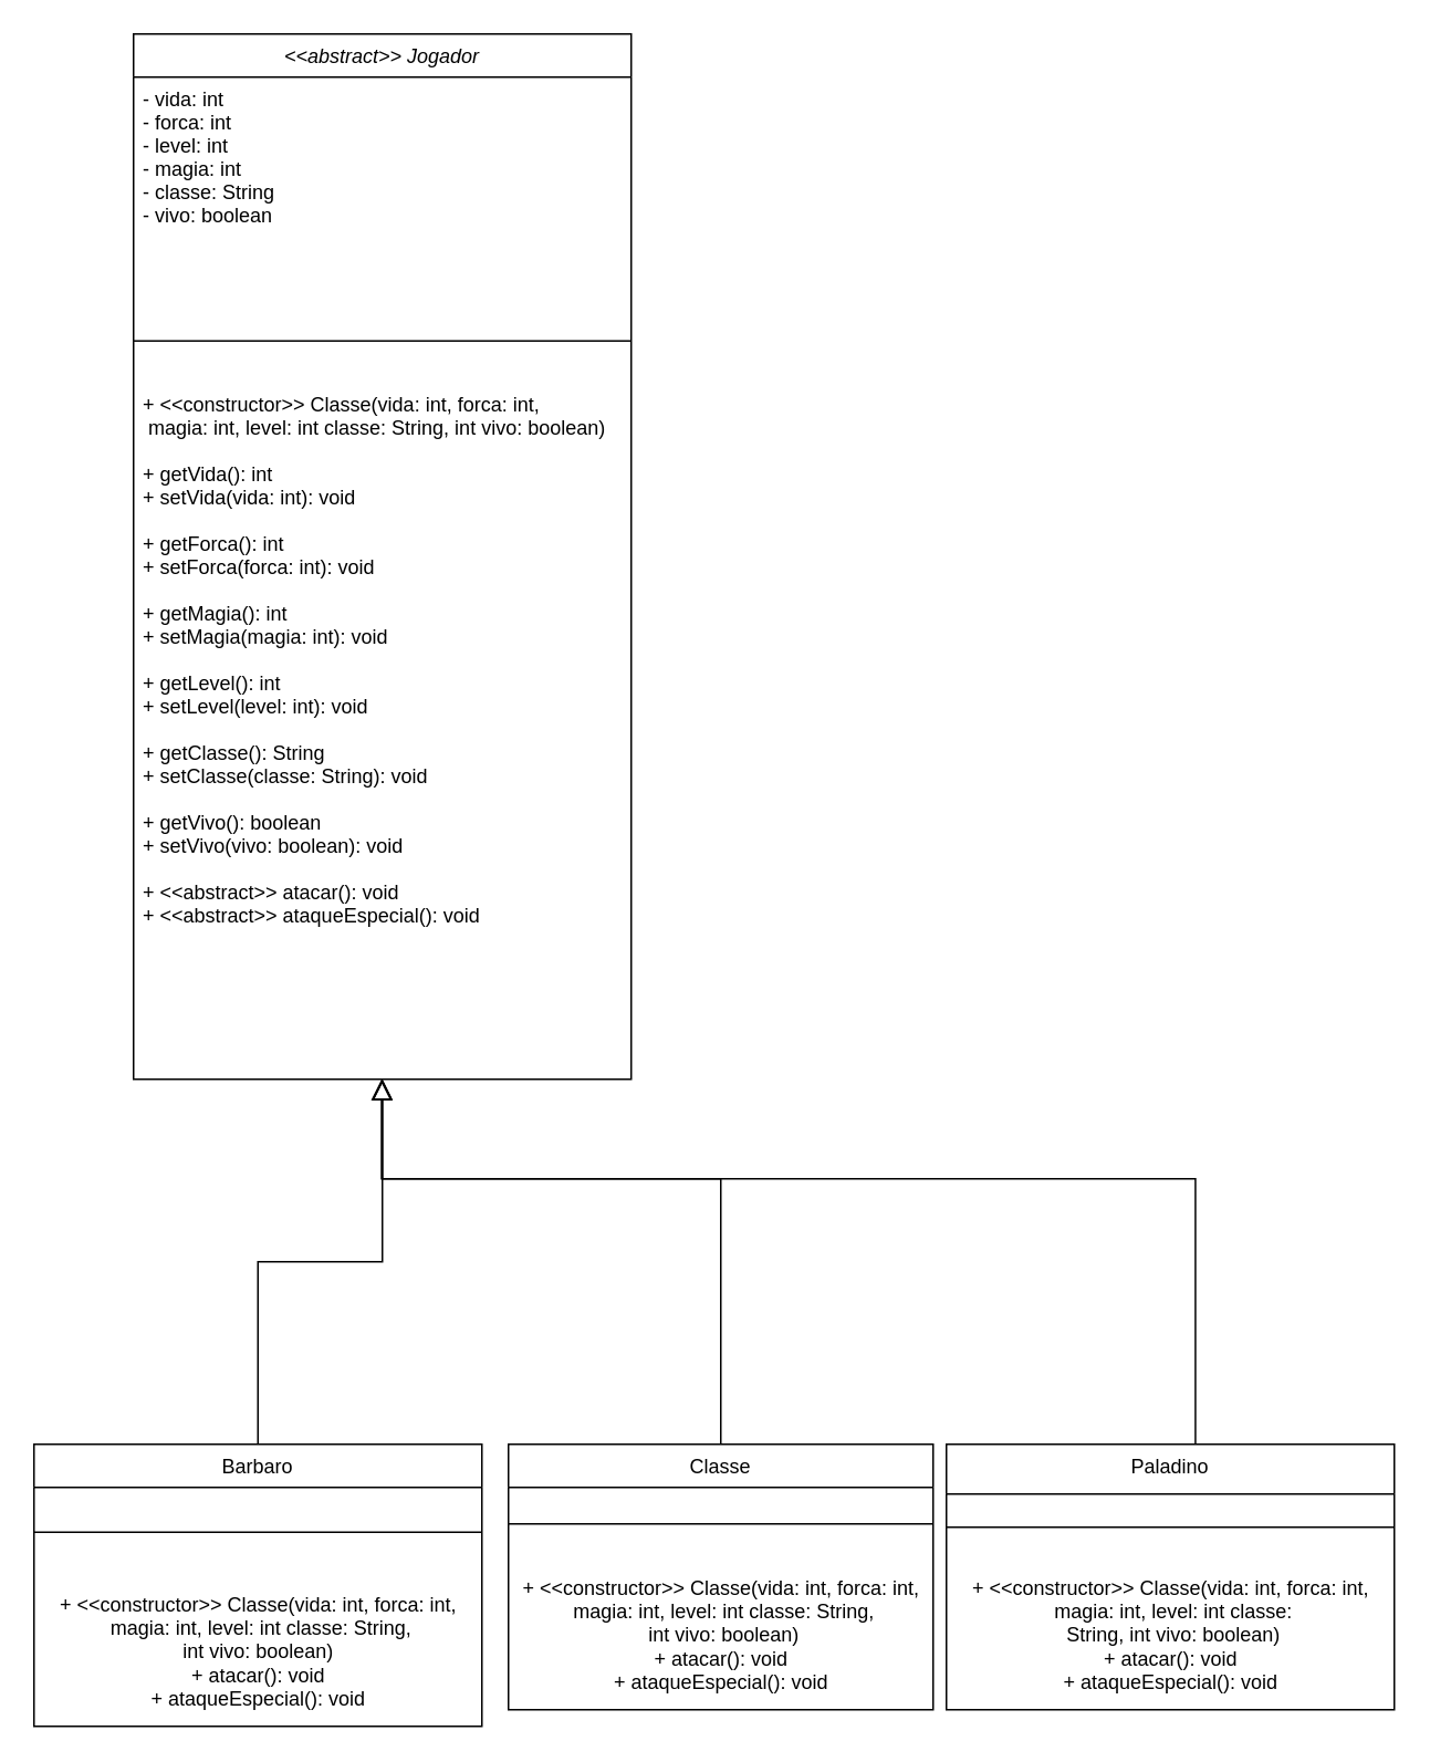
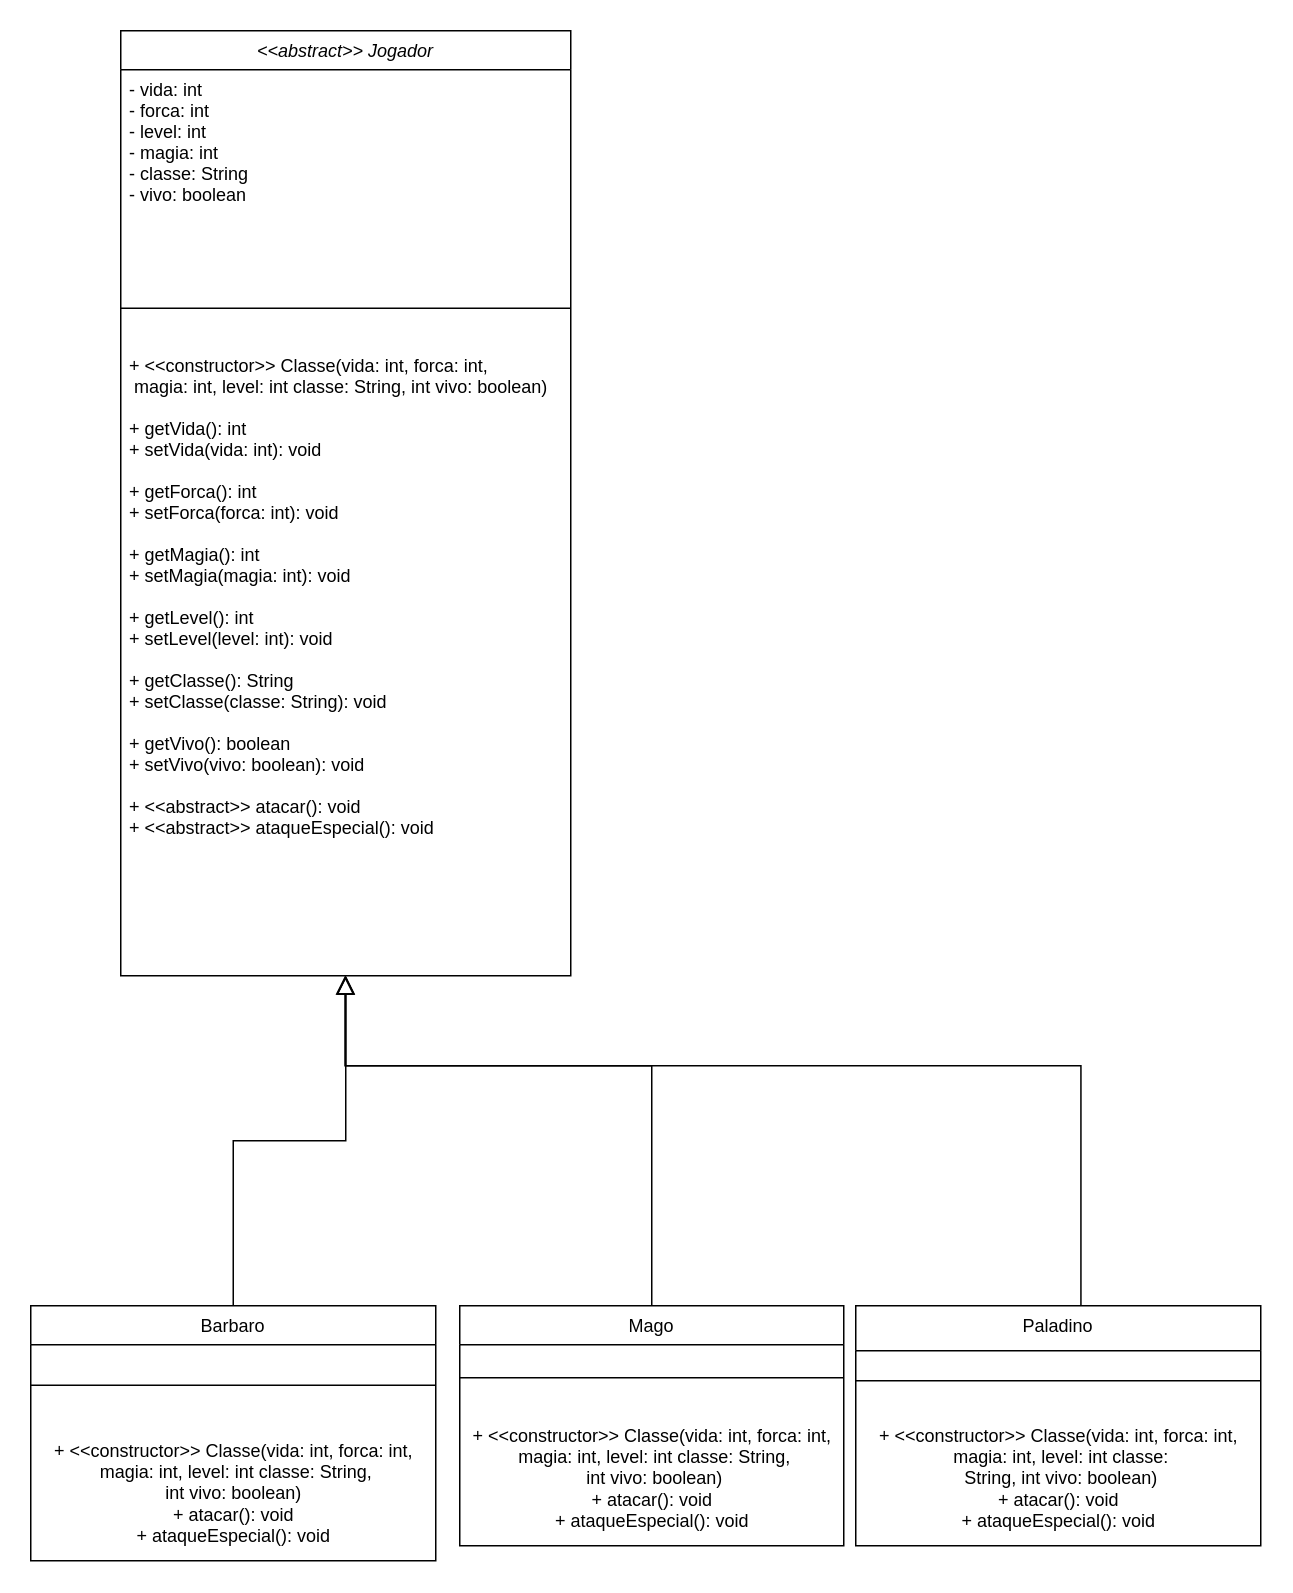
  <mxCell id="0" />
  <mxCell id="1" parent="0" />
  <mxCell id="2" value="&lt;&lt;abstract&gt;&gt; Jogador" style="swimlane;fontStyle=2;align=center;verticalAlign=top;childLayout=stackLayout;horizontal=1;startSize=26;horizontalStack=0;resizeParent=1;resizeLast=0;collapsible=1;marginBottom=0;rounded=0;shadow=0;strokeWidth=1;" parent="1" vertex="1"><mxGeometry x="80" y="20" width="300" height="630" as="geometry"><mxRectangle x="230" y="140" width="160" height="26" as="alternateBounds" /></mxGeometry></mxCell>
  <mxCell id="3" value="- vida: int&#10;- forca: int&#10;- level: int&#10;- magia: int&#10;- classe: String&#10;- vivo: boolean&#10;" style="text;align=left;verticalAlign=top;spacingLeft=4;spacingRight=4;overflow=hidden;rotatable=0;points=[[0,0.5],[1,0.5]];portConstraint=eastwest;" parent="2" vertex="1"><mxGeometry y="26" width="300" height="134" as="geometry" /></mxCell>
  <mxCell id="4" value="" style="line;html=1;strokeWidth=1;align=left;verticalAlign=middle;spacingTop=-1;spacingLeft=3;spacingRight=3;rotatable=0;labelPosition=right;points=[];portConstraint=eastwest;" parent="2" vertex="1"><mxGeometry y="160" width="300" height="50" as="geometry" /></mxCell>
  <mxCell id="5" value="" style="endArrow=block;endSize=10;endFill=0;shadow=0;strokeWidth=1;rounded=0;edgeStyle=elbowEdgeStyle;elbow=vertical;exitX=0.556;exitY=0;exitDx=0;exitDy=0;exitPerimeter=0;" edge="1" parent="2" source="15"><mxGeometry width="160" relative="1" as="geometry"><mxPoint x="413" y="830" as="sourcePoint" /><mxPoint x="150" y="630" as="targetPoint" /><Array as="points"><mxPoint x="290" y="690" /></Array></mxGeometry></mxCell>
  <mxCell id="6" value="+ &lt;&lt;constructor&gt;&gt; Classe(vida: int, forca: int,&#10; magia: int, level: int classe: String, int vivo: boolean)&#10;&#10;+ getVida(): int&#10;+ setVida(vida: int): void&#10;&#10;+ getForca(): int&#10;+ setForca(forca: int): void&#10;&#10;+ getMagia(): int&#10;+ setMagia(magia: int): void&#10;&#10;+ getLevel(): int&#10;+ setLevel(level: int): void&#10;&#10;+ getClasse(): String&#10;+ setClasse(classe: String): void&#10;&#10;+ getVivo(): boolean&#10;+ setVivo(vivo: boolean): void&#10;&#10;+ &lt;&lt;abstract&gt;&gt; atacar(): void&#10;+ &lt;&lt;abstract&gt;&gt; ataqueEspecial(): void&#10;" style="text;align=left;verticalAlign=top;spacingLeft=4;spacingRight=4;overflow=hidden;rotatable=0;points=[[0,0.5],[1,0.5]];portConstraint=eastwest;" parent="2" vertex="1"><mxGeometry y="210" width="300" height="420" as="geometry" /></mxCell>
  <mxCell id="7" value="Barbaro&#10;" style="swimlane;fontStyle=0;align=center;verticalAlign=top;childLayout=stackLayout;horizontal=1;startSize=26;horizontalStack=0;resizeParent=1;resizeLast=0;collapsible=1;marginBottom=0;rounded=0;shadow=0;strokeWidth=1;" parent="1" vertex="1"><mxGeometry y="870" width="270" height="170" as="geometry" x="20"><mxRectangle x="130" y="380" width="160" height="26" as="alternateBounds" /></mxGeometry></mxCell>
  <mxCell id="8" value="" style="line;html=1;strokeWidth=1;align=left;verticalAlign=middle;spacingTop=-1;spacingLeft=3;spacingRight=3;rotatable=0;labelPosition=right;points=[];portConstraint=eastwest;" parent="7" vertex="1"><mxGeometry y="26" width="270" height="54" as="geometry" /></mxCell>
  <mxCell id="9" value="+ &amp;lt;&amp;lt;constructor&amp;gt;&amp;gt; Classe(vida: int, forca: int,&lt;br style=&quot;border-color: var(--border-color); padding: 0px; margin: 0px; text-align: left;&quot;&gt;&lt;span style=&quot;text-align: left;&quot;&gt;&amp;nbsp;magia: int, level: int classe: String, &lt;br&gt;int vivo: boolean)&lt;/span&gt;&lt;br&gt;+ atacar(): void&lt;br&gt;+ ataqueEspecial(): void" style="text;html=1;align=center;verticalAlign=middle;resizable=0;points=[];autosize=1;strokeColor=none;fillColor=none;" vertex="1" parent="7"><mxGeometry y="80" width="270" height="90" as="geometry" /></mxCell>
  <mxCell id="10" value="" style="endArrow=block;endSize=10;endFill=0;shadow=0;strokeWidth=1;rounded=0;edgeStyle=elbowEdgeStyle;elbow=vertical;exitX=0.5;exitY=0;exitDx=0;exitDy=0;" parent="1" source="7" edge="1"><mxGeometry width="160" relative="1" as="geometry"><mxPoint x="120" y="890" as="sourcePoint" /><mxPoint x="230" y="650" as="targetPoint" /></mxGeometry></mxCell>
- <mxCell id="11" value="Classe" style="swimlane;fontStyle=0;align=center;verticalAlign=top;childLayout=stackLayout;horizontal=1;startSize=26;horizontalStack=0;resizeParent=1;resizeLast=0;collapsible=1;marginBottom=0;rounded=0;shadow=0;strokeWidth=1;" parent="1" vertex="1"><mxGeometry x="306" y="870" width="256" height="160" as="geometry"><mxRectangle x="340" y="380" width="170" height="26" as="alternateBounds" /></mxGeometry></mxCell>
+ <mxCell id="11" value="Mago" style="swimlane;fontStyle=0;align=center;verticalAlign=top;childLayout=stackLayout;horizontal=1;startSize=26;horizontalStack=0;resizeParent=1;resizeLast=0;collapsible=1;marginBottom=0;rounded=0;shadow=0;strokeWidth=1;" parent="1" vertex="1"><mxGeometry x="306" y="870" width="256" height="160" as="geometry"><mxRectangle x="340" y="380" width="170" height="26" as="alternateBounds" /></mxGeometry></mxCell>
  <mxCell id="12" value="" style="line;html=1;strokeWidth=1;align=left;verticalAlign=middle;spacingTop=-1;spacingLeft=3;spacingRight=3;rotatable=0;labelPosition=right;points=[];portConstraint=eastwest;" parent="11" vertex="1"><mxGeometry y="26" width="256" height="44" as="geometry" /></mxCell>
  <mxCell id="13" value="+ &amp;lt;&amp;lt;constructor&amp;gt;&amp;gt; Classe(vida: int, forca: int,&lt;br style=&quot;border-color: var(--border-color); padding: 0px; margin: 0px; text-align: left;&quot;&gt;&lt;span style=&quot;text-align: left;&quot;&gt;&amp;nbsp;magia: int, level: int classe: String,&lt;br&gt;&amp;nbsp;int vivo: boolean)&lt;br&gt;&lt;/span&gt;+ atacar(): void&lt;br&gt;+ ataqueEspecial(): void" style="text;html=1;align=center;verticalAlign=middle;resizable=0;points=[];autosize=1;strokeColor=none;fillColor=none;" vertex="1" parent="11"><mxGeometry y="70" width="256" height="90" as="geometry" /></mxCell>
  <mxCell id="14" value="" style="endArrow=block;endSize=10;endFill=0;shadow=0;strokeWidth=1;rounded=0;edgeStyle=elbowEdgeStyle;elbow=vertical;exitX=0.5;exitY=0;exitDx=0;exitDy=0;" parent="1" source="11" edge="1"><mxGeometry width="160" relative="1" as="geometry"><mxPoint x="229.5" y="890" as="sourcePoint" /><mxPoint x="229.5" y="650" as="targetPoint" /><Array as="points"><mxPoint x="300" y="710" /><mxPoint x="229.5" y="690" /></Array></mxGeometry></mxCell>
  <mxCell id="15" value="Paladino" style="swimlane;fontStyle=0;align=center;verticalAlign=top;childLayout=stackLayout;horizontal=1;startSize=30;horizontalStack=0;resizeParent=1;resizeLast=0;collapsible=1;marginBottom=0;rounded=0;shadow=0;strokeWidth=1;" vertex="1" parent="1"><mxGeometry x="570" y="870" width="270" height="160" as="geometry"><mxRectangle x="340" y="380" width="170" height="26" as="alternateBounds" /></mxGeometry></mxCell>
  <mxCell id="16" value="" style="line;html=1;strokeWidth=1;align=left;verticalAlign=middle;spacingTop=-1;spacingLeft=3;spacingRight=3;rotatable=0;labelPosition=right;points=[];portConstraint=eastwest;" vertex="1" parent="15"><mxGeometry y="30" width="270" height="40" as="geometry" /></mxCell>
  <mxCell id="17" value="+ &amp;lt;&amp;lt;constructor&amp;gt;&amp;gt; Classe(vida: int, forca: int,&lt;br style=&quot;border-color: var(--border-color); padding: 0px; margin: 0px; text-align: left;&quot;&gt;&lt;span style=&quot;text-align: left;&quot;&gt;&amp;nbsp;magia: int, level: int classe:&lt;br&gt;&amp;nbsp;String, int vivo: boolean)&lt;/span&gt;&lt;br&gt;+ atacar(): void&lt;br&gt;+ ataqueEspecial(): void" style="text;html=1;align=center;verticalAlign=middle;resizable=0;points=[];autosize=1;strokeColor=none;fillColor=none;" vertex="1" parent="15"><mxGeometry y="70" width="270" height="90" as="geometry" /></mxCell>
